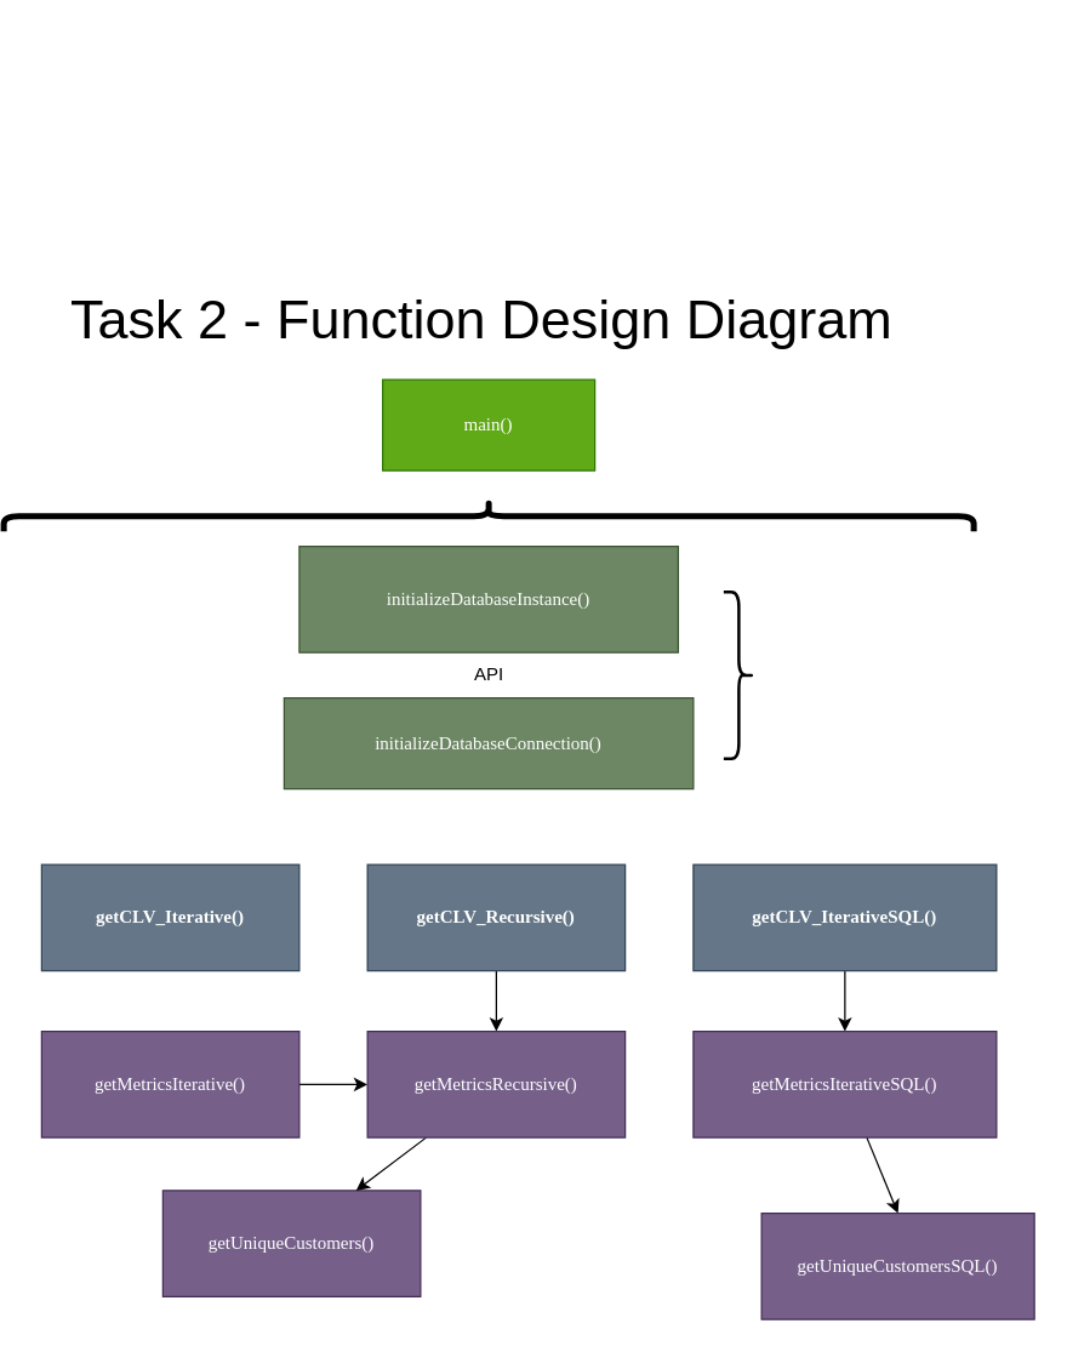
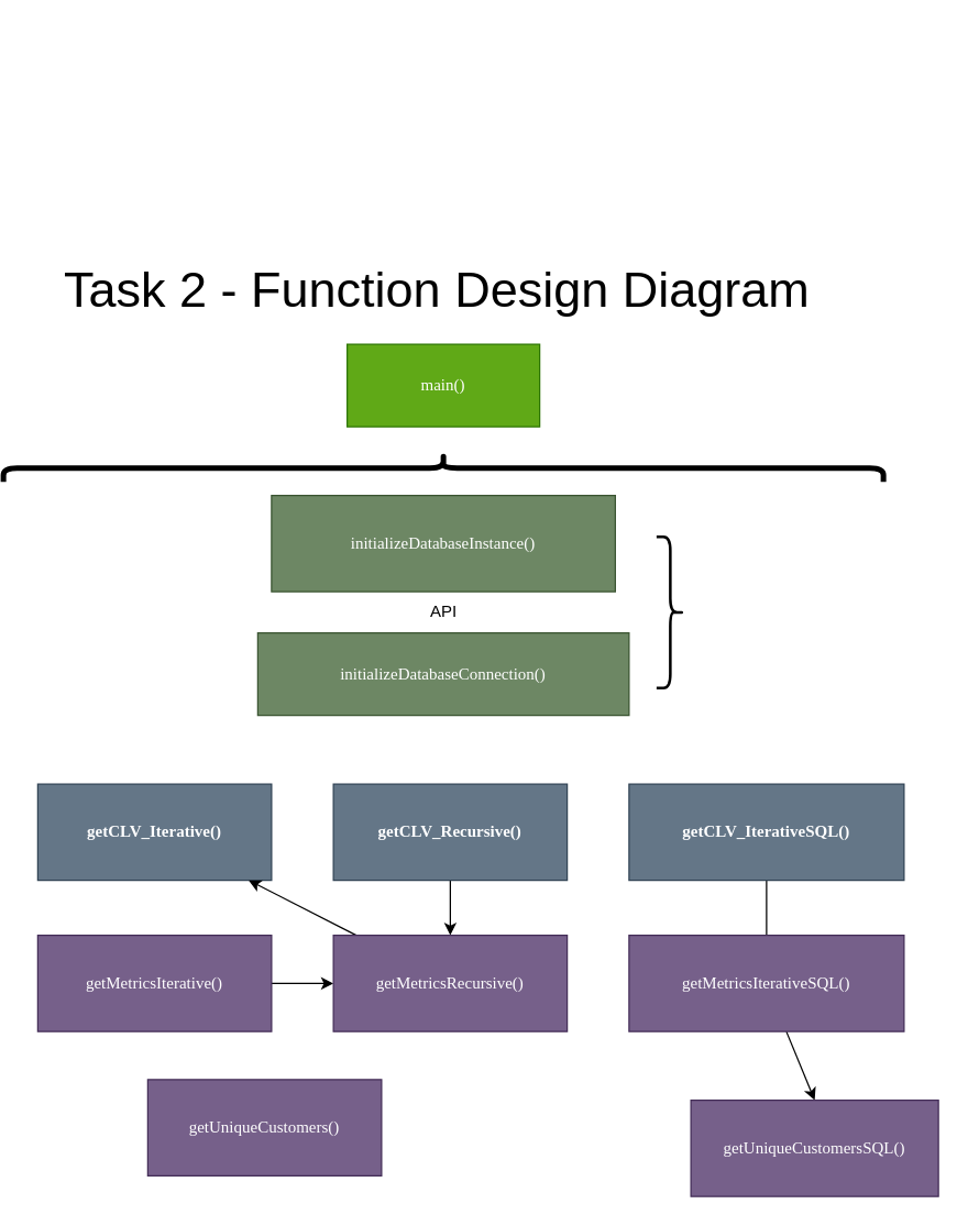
  <mxCell id="0" />
  <mxCell id="1" parent="0" />
  <mxCell id="2" value="&lt;font face=&quot;Lucida Console&quot;&gt;initializeDatabaseInstance()&lt;/font&gt;" style="rounded=0;whiteSpace=wrap;html=1;fillColor=#6d8764;strokeColor=#3A5431;fontColor=#ffffff;" parent="1" vertex="1"><mxGeometry x="190" y="360" width="250" height="70" as="geometry" /></mxCell>
  <mxCell id="3" value="&lt;font face=&quot;Lucida Console&quot;&gt;&lt;b&gt;getCLV_Iterative()&lt;/b&gt;&lt;/font&gt;" style="rounded=0;whiteSpace=wrap;html=1;fillColor=#647687;strokeColor=#314354;fontColor=#ffffff;" parent="1" vertex="1"><mxGeometry x="20" y="570" width="170" height="70" as="geometry" /></mxCell>
  <mxCell id="4" style="edgeStyle=none;curved=1;html=1;entryX=0.5;entryY=0;entryDx=0;entryDy=0;" parent="1" source="5" target="14" edge="1"><mxGeometry relative="1" as="geometry" /></mxCell>
  <mxCell id="5" value="&lt;font face=&quot;Lucida Console&quot;&gt;&lt;b&gt;getCLV_Recursive()&lt;/b&gt;&lt;/font&gt;" style="rounded=0;whiteSpace=wrap;html=1;fillColor=#647687;strokeColor=#314354;fontColor=#ffffff;" parent="1" vertex="1"><mxGeometry x="235" y="570" width="170" height="70" as="geometry" /></mxCell>
- <mxCell id="6" style="edgeStyle=none;html=1;entryX=0.5;entryY=0;entryDx=0;entryDy=0;exitX=0.5;exitY=1;exitDx=0;exitDy=0;" edge="1" parent="1" source="17" target="16"><mxGeometry relative="1" as="geometry"><mxPoint x="698" y="640" as="sourcePoint" /></mxGeometry></mxCell>
+ <mxCell id="6" style="edgeStyle=none;html=1;entryX=0.5;entryY=0;entryDx=0;entryDy=0;exitX=0.5;exitY=1;exitDx=0;exitDy=0;endArrow=none;" edge="1" parent="1" source="17" target="16"><mxGeometry relative="1" as="geometry"><mxPoint x="698" y="640" as="sourcePoint" /></mxGeometry></mxCell>
  <mxCell id="7" value="&lt;font face=&quot;Lucida Console&quot;&gt;getUniqueCustomers()&lt;/font&gt;" style="rounded=0;whiteSpace=wrap;html=1;fillColor=#76608a;strokeColor=#432D57;fontColor=#ffffff;" parent="1" vertex="1"><mxGeometry x="100" y="785" width="170" height="70" as="geometry" /></mxCell>
  <mxCell id="8" style="edgeStyle=none;html=1;curved=1;" parent="1" source="9" target="14" edge="1"><mxGeometry relative="1" as="geometry" /></mxCell>
  <mxCell id="9" value="&lt;font face=&quot;Lucida Console&quot;&gt;getMetricsIterative()&lt;/font&gt;" style="rounded=0;whiteSpace=wrap;html=1;fillColor=#76608a;strokeColor=#432D57;fontColor=#ffffff;" parent="1" vertex="1"><mxGeometry x="20" y="680" width="170" height="70" as="geometry" /></mxCell>
  <mxCell id="10" value="&lt;font face=&quot;Lucida Console&quot;&gt;initializeDatabaseConnection()&lt;/font&gt;" style="rounded=0;whiteSpace=wrap;html=1;fillColor=#6d8764;strokeColor=#3A5431;fontColor=#ffffff;" parent="1" vertex="1"><mxGeometry x="180" y="460" width="270" height="60" as="geometry" /></mxCell>
  <mxCell id="11" style="edgeStyle=none;html=1;fontSize=36;" edge="1" parent="1" source="12" target="2"><mxGeometry relative="1" as="geometry" /></mxCell>
  <mxCell id="12" value="API" style="text;html=1;align=center;verticalAlign=middle;resizable=0;points=[];autosize=1;strokeColor=none;fillColor=none;" parent="1" vertex="1"><mxGeometry x="295" y="430" width="40" height="30" as="geometry" /></mxCell>
- <mxCell id="13" style="edgeStyle=none;html=1;entryX=0.75;entryY=0;entryDx=0;entryDy=0;" parent="1" source="14" target="7" edge="1"><mxGeometry relative="1" as="geometry" /></mxCell>
+ <mxCell id="13" style="edgeStyle=none;html=1;" parent="1" source="14" target="3" edge="1"><mxGeometry relative="1" as="geometry" /></mxCell>
  <mxCell id="14" value="&lt;font face=&quot;Lucida Console&quot;&gt;getMetricsRecursive()&lt;/font&gt;" style="rounded=0;whiteSpace=wrap;html=1;fillColor=#76608a;strokeColor=#432D57;fontColor=#ffffff;" parent="1" vertex="1"><mxGeometry x="235" y="680" width="170" height="70" as="geometry" /></mxCell>
  <mxCell id="15" style="edgeStyle=none;html=1;entryX=0.5;entryY=0;entryDx=0;entryDy=0;" edge="1" parent="1" source="16" target="18"><mxGeometry relative="1" as="geometry" /></mxCell>
  <mxCell id="16" value="&lt;font face=&quot;Lucida Console&quot;&gt;getMetricsIterativeSQL()&lt;/font&gt;" style="rounded=0;whiteSpace=wrap;html=1;fillColor=#76608a;strokeColor=#432D57;fontColor=#ffffff;" vertex="1" parent="1"><mxGeometry x="450" y="680" width="200" height="70" as="geometry" /></mxCell>
  <mxCell id="17" value="&lt;font face=&quot;Lucida Console&quot;&gt;&lt;b&gt;getCLV_IterativeSQL()&lt;/b&gt;&lt;/font&gt;" style="rounded=0;whiteSpace=wrap;html=1;fillColor=#647687;strokeColor=#314354;fontColor=#ffffff;" vertex="1" parent="1"><mxGeometry x="450" y="570" width="200" height="70" as="geometry" /></mxCell>
  <mxCell id="18" value="&lt;font face=&quot;Lucida Console&quot;&gt;getUniqueCustomersSQL()&lt;/font&gt;" style="rounded=0;whiteSpace=wrap;html=1;fillColor=#76608a;strokeColor=#432D57;fontColor=#ffffff;" vertex="1" parent="1"><mxGeometry x="495" y="800" width="180" height="70" as="geometry" /></mxCell>
  <mxCell id="19" value="&lt;font style=&quot;font-size: 36px;&quot;&gt;Task 2 - Function Design Diagram&lt;/font&gt;" style="text;html=1;align=center;verticalAlign=middle;resizable=0;points=[];autosize=1;strokeColor=none;fillColor=none;" vertex="1" parent="1"><mxGeometry x="25" y="180" width="570" height="60" as="geometry" /></mxCell>
  <mxCell id="20" value="&lt;font face=&quot;Lucida Console&quot;&gt;main()&lt;/font&gt;" style="rounded=0;whiteSpace=wrap;html=1;fillColor=#60a917;fontColor=#ffffff;strokeColor=#2D7600;" vertex="1" parent="1"><mxGeometry x="245" y="250" width="140" height="60" as="geometry" /></mxCell>
  <mxCell id="21" value="" style="shape=curlyBracket;whiteSpace=wrap;html=1;rounded=1;flipH=1;labelPosition=right;verticalLabelPosition=middle;align=left;verticalAlign=middle;fontSize=72;rotation=-90;strokeWidth=4;perimeterSpacing=0;" vertex="1" parent="1"><mxGeometry x="305" y="20" width="20" height="640" as="geometry" /></mxCell>
  <mxCell id="22" value="" style="shape=curlyBracket;whiteSpace=wrap;html=1;rounded=1;flipH=1;labelPosition=right;verticalLabelPosition=middle;align=left;verticalAlign=middle;fontSize=72;rotation=0;strokeWidth=2;perimeterSpacing=0;" vertex="1" parent="1"><mxGeometry x="470" y="390" width="20" height="110" as="geometry" /></mxCell>
